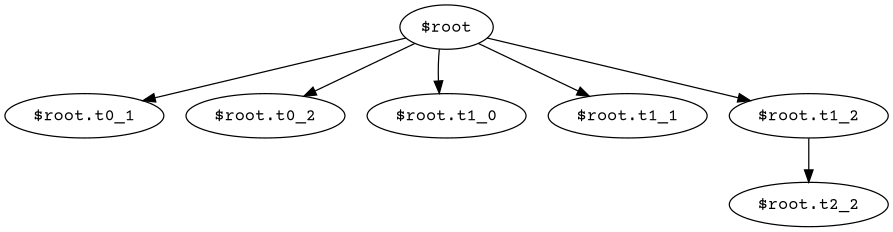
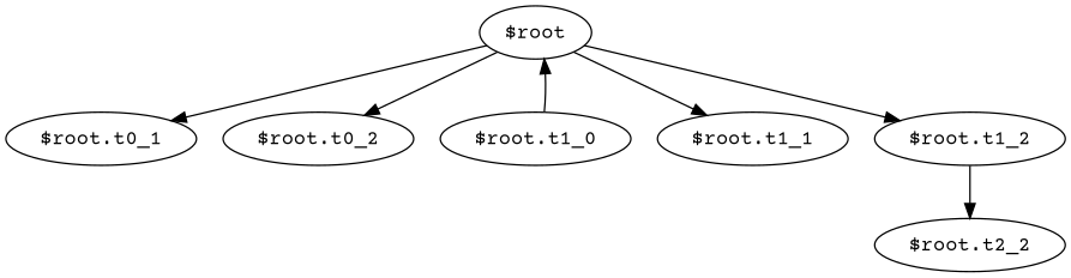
  digraph {
    fontname="Courier Prime"
    node [fontname="Courier Prime"]
    edge [fontname="Courier Prime"]
    "$root"
    "$root.t0_1"
    "$root.t0_2"
    "$root.t1_0"
    "$root.t1_1"
    "$root.t1_2"
    "$root.t2_2"
    "$root" -> "$root.t0_1"
    "$root" -> "$root.t0_2"
-   "$root" -> "$root.t1_0"
+   "$root.t1_0" -> "$root"
    "$root" -> "$root.t1_1"
    "$root" -> "$root.t1_2"
    "$root.t1_2" -> "$root.t2_2"
  }
